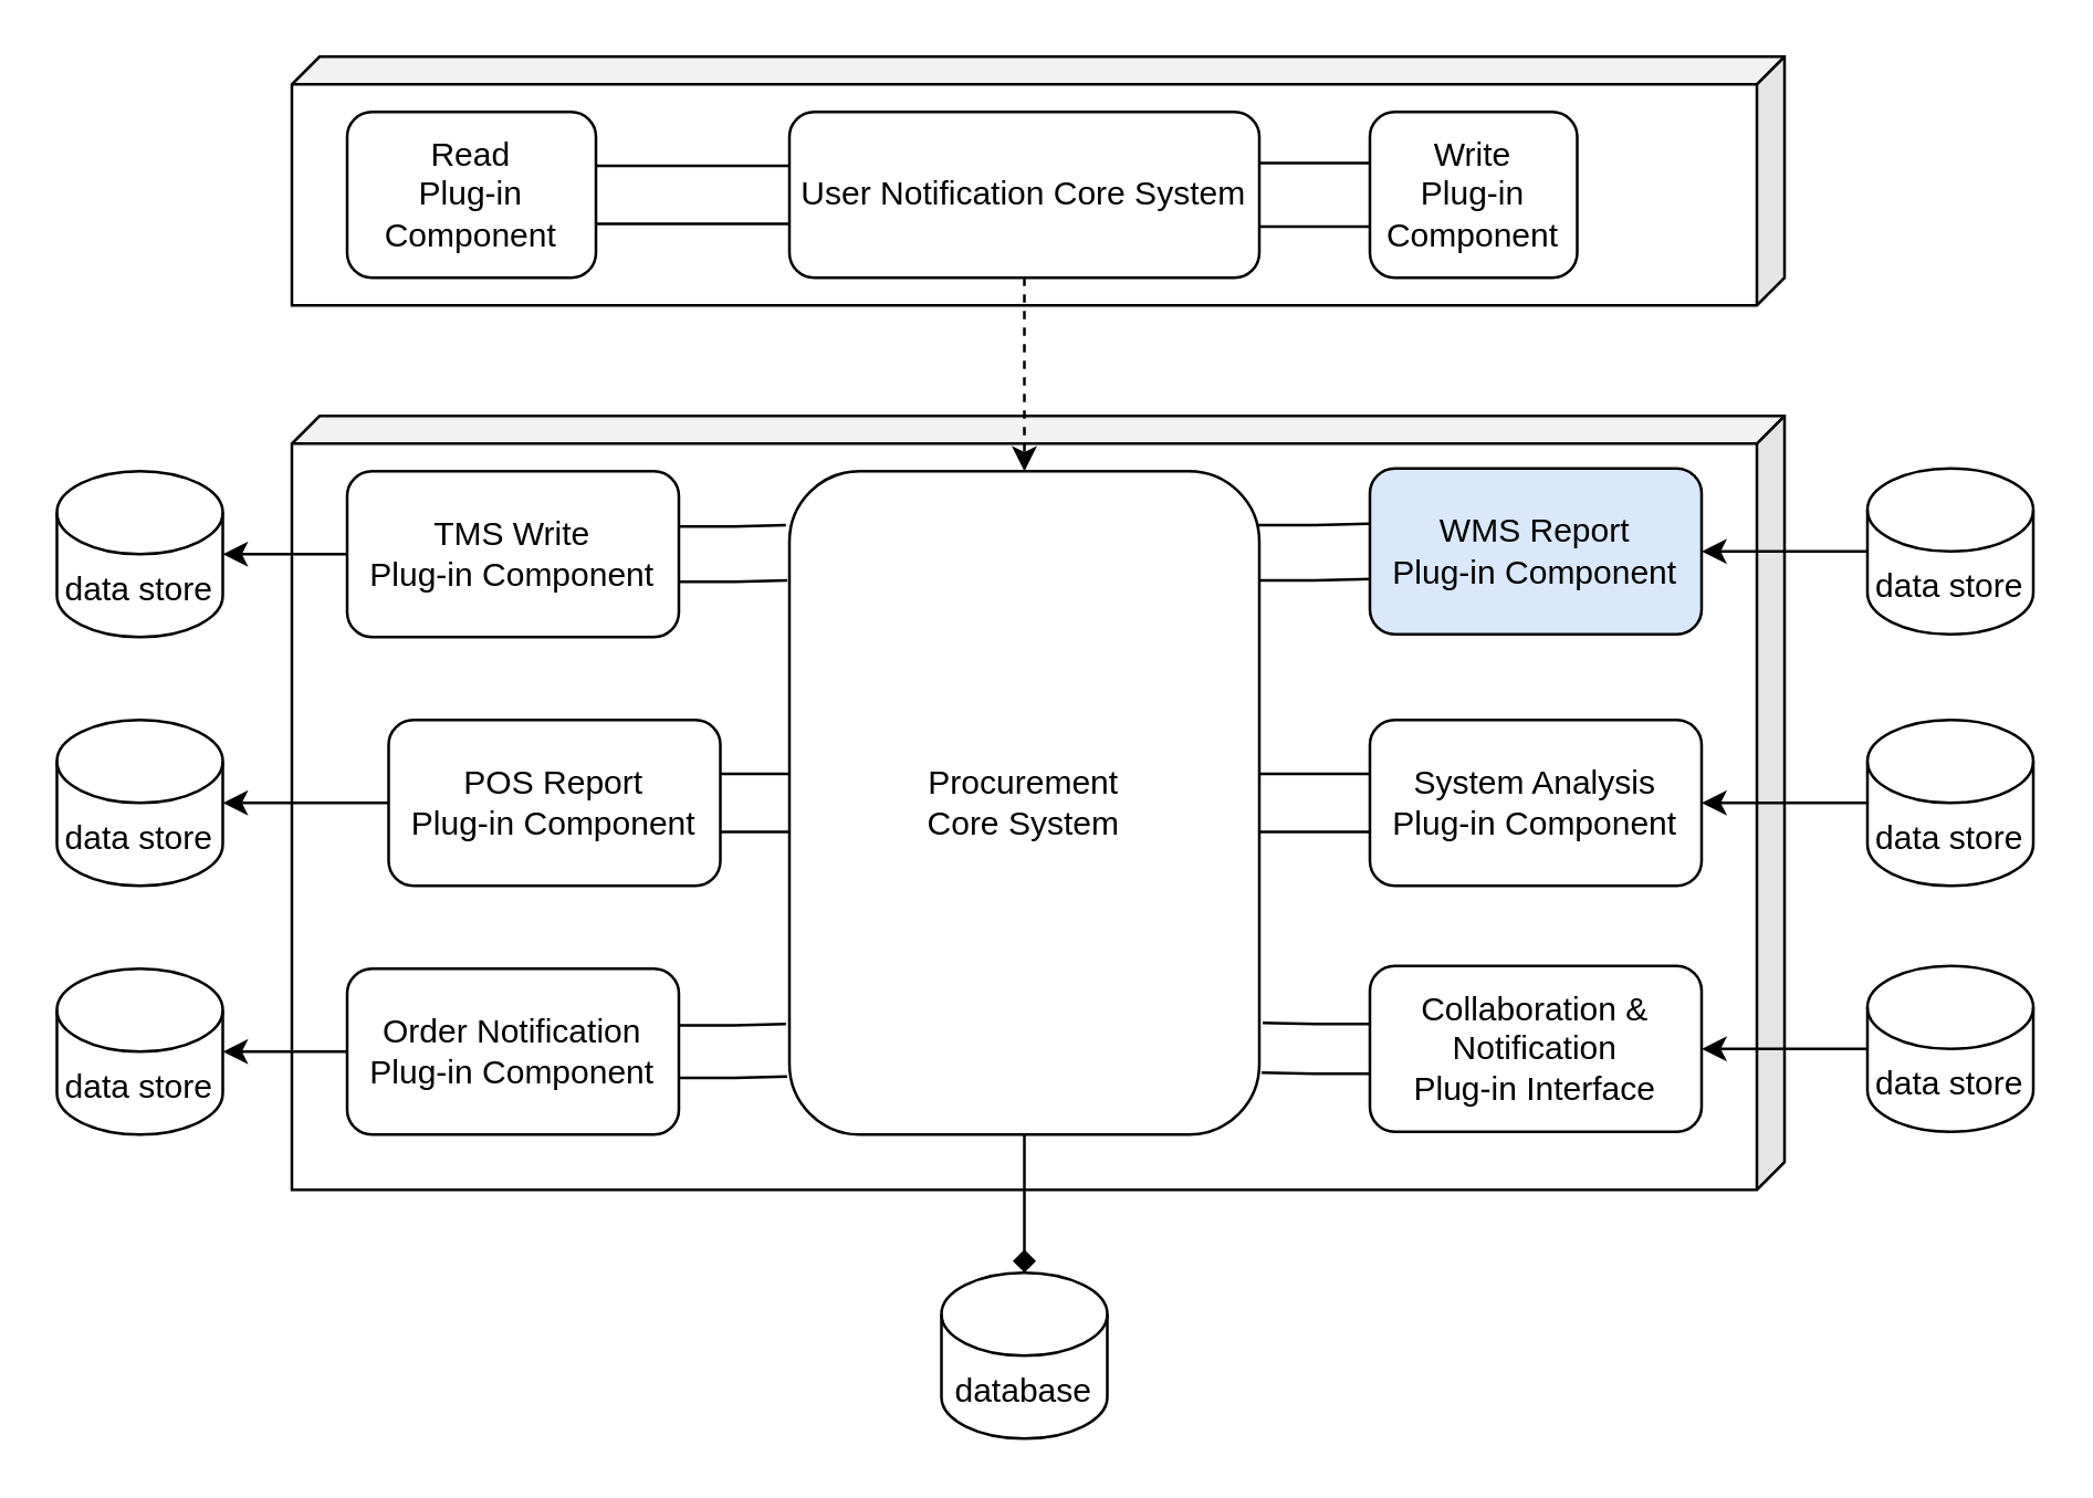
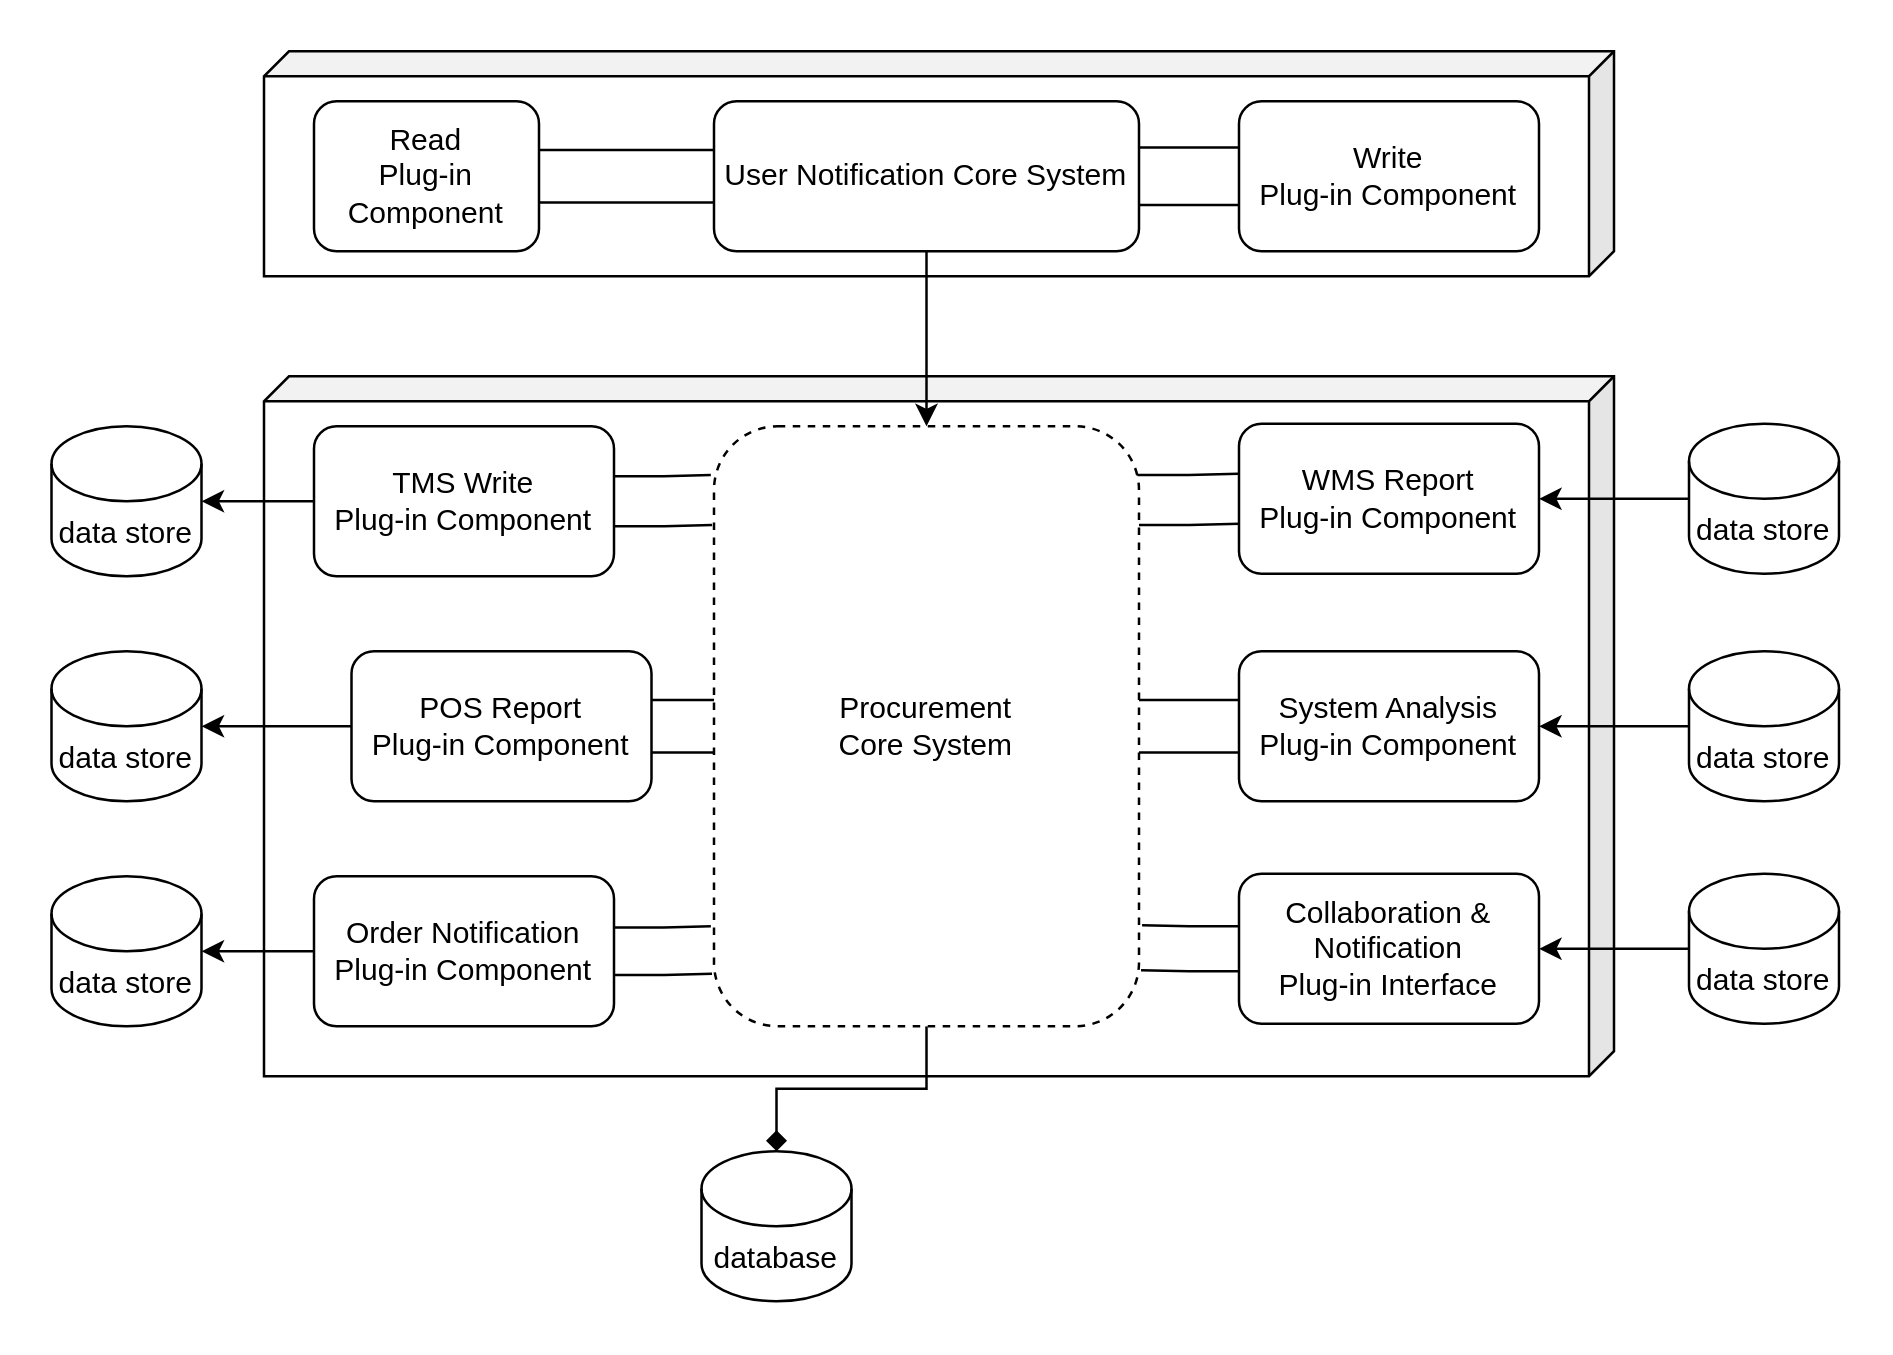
  <mxCell id="0" />
  <mxCell id="1" parent="0" />
  <mxCell id="2" value="" style="shape=cube;whiteSpace=wrap;html=1;boundedLbl=1;backgroundOutline=1;darkOpacity=0.05;darkOpacity2=0.1;size=10;flipH=1;" vertex="1" parent="1"><mxGeometry x="105" y="20" width="540" height="90" as="geometry" /></mxCell>
  <mxCell id="3" style="edgeStyle=orthogonalEdgeStyle;shape=link;rounded=0;orthogonalLoop=1;jettySize=auto;html=1;width=23;" edge="1" parent="1" source="4" target="7"><mxGeometry relative="1" as="geometry" /></mxCell>
  <mxCell id="4" value="User Notification Core System" style="rounded=1;whiteSpace=wrap;html=1;" vertex="1" parent="1"><mxGeometry x="285" y="40" width="170" height="60" as="geometry" /></mxCell>
  <mxCell id="5" style="edgeStyle=orthogonalEdgeStyle;rounded=0;orthogonalLoop=1;jettySize=auto;html=1;shape=link;width=21;" edge="1" parent="1" source="6" target="4"><mxGeometry relative="1" as="geometry" /></mxCell>
  <mxCell id="6" value="Read&lt;br&gt;Plug-in Component" style="rounded=1;whiteSpace=wrap;html=1;" vertex="1" parent="1"><mxGeometry x="125" y="40" width="90" height="60" as="geometry" /></mxCell>
- <mxCell id="7" value="Write&lt;br&gt;Plug-in Component" style="rounded=1;whiteSpace=wrap;html=1;" vertex="1" parent="1"><mxGeometry x="495" y="40" width="75" height="60" as="geometry" /></mxCell>
+ <mxCell id="7" value="Write&lt;br&gt;Plug-in Component" style="rounded=1;whiteSpace=wrap;html=1;" vertex="1" parent="1"><mxGeometry x="495" y="40" width="120" height="60" as="geometry" /></mxCell>
  <mxCell id="8" value="" style="shape=cube;whiteSpace=wrap;html=1;boundedLbl=1;backgroundOutline=1;darkOpacity=0.05;darkOpacity2=0.1;size=10;flipH=1;" vertex="1" parent="1"><mxGeometry x="105" y="150" width="540" height="280" as="geometry" /></mxCell>
  <mxCell id="9" style="edgeStyle=orthogonalEdgeStyle;shape=link;rounded=0;orthogonalLoop=1;jettySize=auto;html=1;exitX=0.994;exitY=0.123;exitDx=0;exitDy=0;exitPerimeter=0;width=20;" edge="1" parent="1" source="11" target="15"><mxGeometry relative="1" as="geometry" /></mxCell>
  <mxCell id="10" style="edgeStyle=orthogonalEdgeStyle;rounded=0;orthogonalLoop=1;jettySize=auto;html=1;endArrow=diamond;" edge="1" parent="1" source="11" target="36"><mxGeometry relative="1" as="geometry" /></mxCell>
- <mxCell id="11" value="Procurement&lt;br&gt;Core System" style="rounded=1;whiteSpace=wrap;html=1;" vertex="1" parent="1"><mxGeometry x="285" y="170" width="170" height="240" as="geometry" /></mxCell>
+ <mxCell id="11" value="Procurement&lt;br&gt;Core System" style="rounded=1;whiteSpace=wrap;html=1;dashed=1;" vertex="1" parent="1"><mxGeometry x="285" y="170" width="170" height="240" as="geometry" /></mxCell>
  <mxCell id="12" style="edgeStyle=orthogonalEdgeStyle;rounded=0;orthogonalLoop=1;jettySize=auto;html=1;shape=link;entryX=-0.006;entryY=0.123;entryDx=0;entryDy=0;entryPerimeter=0;width=20;" edge="1" parent="1" source="14" target="11"><mxGeometry relative="1" as="geometry"><mxPoint x="270" y="200" as="targetPoint" /></mxGeometry></mxCell>
  <mxCell id="13" style="edgeStyle=orthogonalEdgeStyle;rounded=0;orthogonalLoop=1;jettySize=auto;html=1;entryX=1;entryY=0.5;entryDx=0;entryDy=0;entryPerimeter=0;" edge="1" parent="1" source="14" target="26"><mxGeometry relative="1" as="geometry" /></mxCell>
  <mxCell id="14" value="TMS Write&lt;br&gt;Plug-in Component" style="rounded=1;whiteSpace=wrap;html=1;" vertex="1" parent="1"><mxGeometry x="125" y="170" width="120" height="60" as="geometry" /></mxCell>
- <mxCell id="15" value="WMS Report&lt;br&gt;Plug-in Component" style="rounded=1;whiteSpace=wrap;html=1;fillColor=#dae8fc;" vertex="1" parent="1"><mxGeometry x="495" y="169" width="120" height="60" as="geometry" /></mxCell>
+ <mxCell id="15" value="WMS Report&lt;br&gt;Plug-in Component" style="rounded=1;whiteSpace=wrap;html=1;" vertex="1" parent="1"><mxGeometry x="495" y="169" width="120" height="60" as="geometry" /></mxCell>
  <mxCell id="16" style="edgeStyle=orthogonalEdgeStyle;shape=link;rounded=0;orthogonalLoop=1;jettySize=auto;html=1;entryX=0;entryY=0.5;entryDx=0;entryDy=0;width=21;" edge="1" parent="1" source="18" target="11"><mxGeometry relative="1" as="geometry" /></mxCell>
  <mxCell id="17" style="edgeStyle=orthogonalEdgeStyle;rounded=0;orthogonalLoop=1;jettySize=auto;html=1;entryX=1;entryY=0.5;entryDx=0;entryDy=0;entryPerimeter=0;" edge="1" parent="1" source="18" target="28"><mxGeometry relative="1" as="geometry" /></mxCell>
  <mxCell id="18" value="POS Report&lt;br&gt;Plug-in Component" style="rounded=1;whiteSpace=wrap;html=1;" vertex="1" parent="1"><mxGeometry x="140" y="260" width="120" height="60" as="geometry" /></mxCell>
  <mxCell id="19" style="edgeStyle=orthogonalEdgeStyle;shape=link;rounded=0;orthogonalLoop=1;jettySize=auto;html=1;entryX=1;entryY=0.5;entryDx=0;entryDy=0;width=21;" edge="1" parent="1" source="20" target="11"><mxGeometry relative="1" as="geometry" /></mxCell>
  <mxCell id="20" value="System Analysis&lt;br&gt;Plug-in Component" style="rounded=1;whiteSpace=wrap;html=1;" vertex="1" parent="1"><mxGeometry x="495" y="260" width="120" height="60" as="geometry" /></mxCell>
  <mxCell id="21" style="edgeStyle=orthogonalEdgeStyle;shape=link;rounded=0;orthogonalLoop=1;jettySize=auto;html=1;width=19;entryX=-0.006;entryY=0.873;entryDx=0;entryDy=0;entryPerimeter=0;" edge="1" parent="1" source="23" target="11"><mxGeometry relative="1" as="geometry"><mxPoint x="280" y="380" as="targetPoint" /></mxGeometry></mxCell>
  <mxCell id="22" style="edgeStyle=orthogonalEdgeStyle;rounded=0;orthogonalLoop=1;jettySize=auto;html=1;entryX=1;entryY=0.5;entryDx=0;entryDy=0;entryPerimeter=0;" edge="1" parent="1" source="23" target="29"><mxGeometry relative="1" as="geometry" /></mxCell>
  <mxCell id="23" value="Order Notification&lt;br&gt;Plug-in Component" style="rounded=1;whiteSpace=wrap;html=1;" vertex="1" parent="1"><mxGeometry x="125" y="350" width="120" height="60" as="geometry" /></mxCell>
  <mxCell id="24" style="edgeStyle=orthogonalEdgeStyle;shape=link;rounded=0;orthogonalLoop=1;jettySize=auto;html=1;entryX=1.006;entryY=0.869;entryDx=0;entryDy=0;entryPerimeter=0;width=18;" edge="1" parent="1" source="25" target="11"><mxGeometry relative="1" as="geometry" /></mxCell>
  <mxCell id="25" value="Collaboration &amp;amp; Notification&lt;br&gt;Plug-in Interface" style="rounded=1;whiteSpace=wrap;html=1;" vertex="1" parent="1"><mxGeometry x="495" y="349" width="120" height="60" as="geometry" /></mxCell>
  <mxCell id="26" value="data store" style="shape=cylinder3;whiteSpace=wrap;html=1;boundedLbl=1;backgroundOutline=1;size=15;" vertex="1" parent="1"><mxGeometry x="20" y="170" width="60" height="60" as="geometry" /></mxCell>
- <mxCell id="27" style="edgeStyle=orthogonalEdgeStyle;rounded=0;orthogonalLoop=1;jettySize=auto;html=1;dashed=1;" edge="1" parent="1" source="4" target="11"><mxGeometry relative="1" as="geometry" /></mxCell>
+ <mxCell id="27" style="edgeStyle=orthogonalEdgeStyle;rounded=0;orthogonalLoop=1;jettySize=auto;html=1;" edge="1" parent="1" source="4" target="11"><mxGeometry relative="1" as="geometry" /></mxCell>
  <mxCell id="28" value="data store" style="shape=cylinder3;whiteSpace=wrap;html=1;boundedLbl=1;backgroundOutline=1;size=15;" vertex="1" parent="1"><mxGeometry x="20" y="260" width="60" height="60" as="geometry" /></mxCell>
  <mxCell id="29" value="data store" style="shape=cylinder3;whiteSpace=wrap;html=1;boundedLbl=1;backgroundOutline=1;size=15;" vertex="1" parent="1"><mxGeometry x="20" y="350" width="60" height="60" as="geometry" /></mxCell>
  <mxCell id="30" style="edgeStyle=orthogonalEdgeStyle;rounded=0;orthogonalLoop=1;jettySize=auto;html=1;entryX=1;entryY=0.5;entryDx=0;entryDy=0;" edge="1" parent="1" source="31" target="15"><mxGeometry relative="1" as="geometry" /></mxCell>
  <mxCell id="31" value="data store" style="shape=cylinder3;whiteSpace=wrap;html=1;boundedLbl=1;backgroundOutline=1;size=15;" vertex="1" parent="1"><mxGeometry x="675" y="169" width="60" height="60" as="geometry" /></mxCell>
  <mxCell id="32" style="edgeStyle=orthogonalEdgeStyle;rounded=0;orthogonalLoop=1;jettySize=auto;html=1;" edge="1" parent="1" source="33" target="20"><mxGeometry relative="1" as="geometry" /></mxCell>
  <mxCell id="33" value="data store" style="shape=cylinder3;whiteSpace=wrap;html=1;boundedLbl=1;backgroundOutline=1;size=15;" vertex="1" parent="1"><mxGeometry x="675" y="260" width="60" height="60" as="geometry" /></mxCell>
  <mxCell id="34" style="edgeStyle=orthogonalEdgeStyle;rounded=0;orthogonalLoop=1;jettySize=auto;html=1;" edge="1" parent="1" source="35" target="25"><mxGeometry relative="1" as="geometry" /></mxCell>
  <mxCell id="35" value="data store" style="shape=cylinder3;whiteSpace=wrap;html=1;boundedLbl=1;backgroundOutline=1;size=15;" vertex="1" parent="1"><mxGeometry x="675" y="349" width="60" height="60" as="geometry" /></mxCell>
- <mxCell id="36" value="database" style="shape=cylinder3;whiteSpace=wrap;html=1;boundedLbl=1;backgroundOutline=1;size=15;" vertex="1" parent="1"><mxGeometry x="340" y="460" width="60" height="60" as="geometry" /></mxCell>
+ <mxCell id="36" value="database" style="shape=cylinder3;whiteSpace=wrap;html=1;boundedLbl=1;backgroundOutline=1;size=15;" vertex="1" parent="1"><mxGeometry x="280" y="460" width="60" height="60" as="geometry" /></mxCell>
